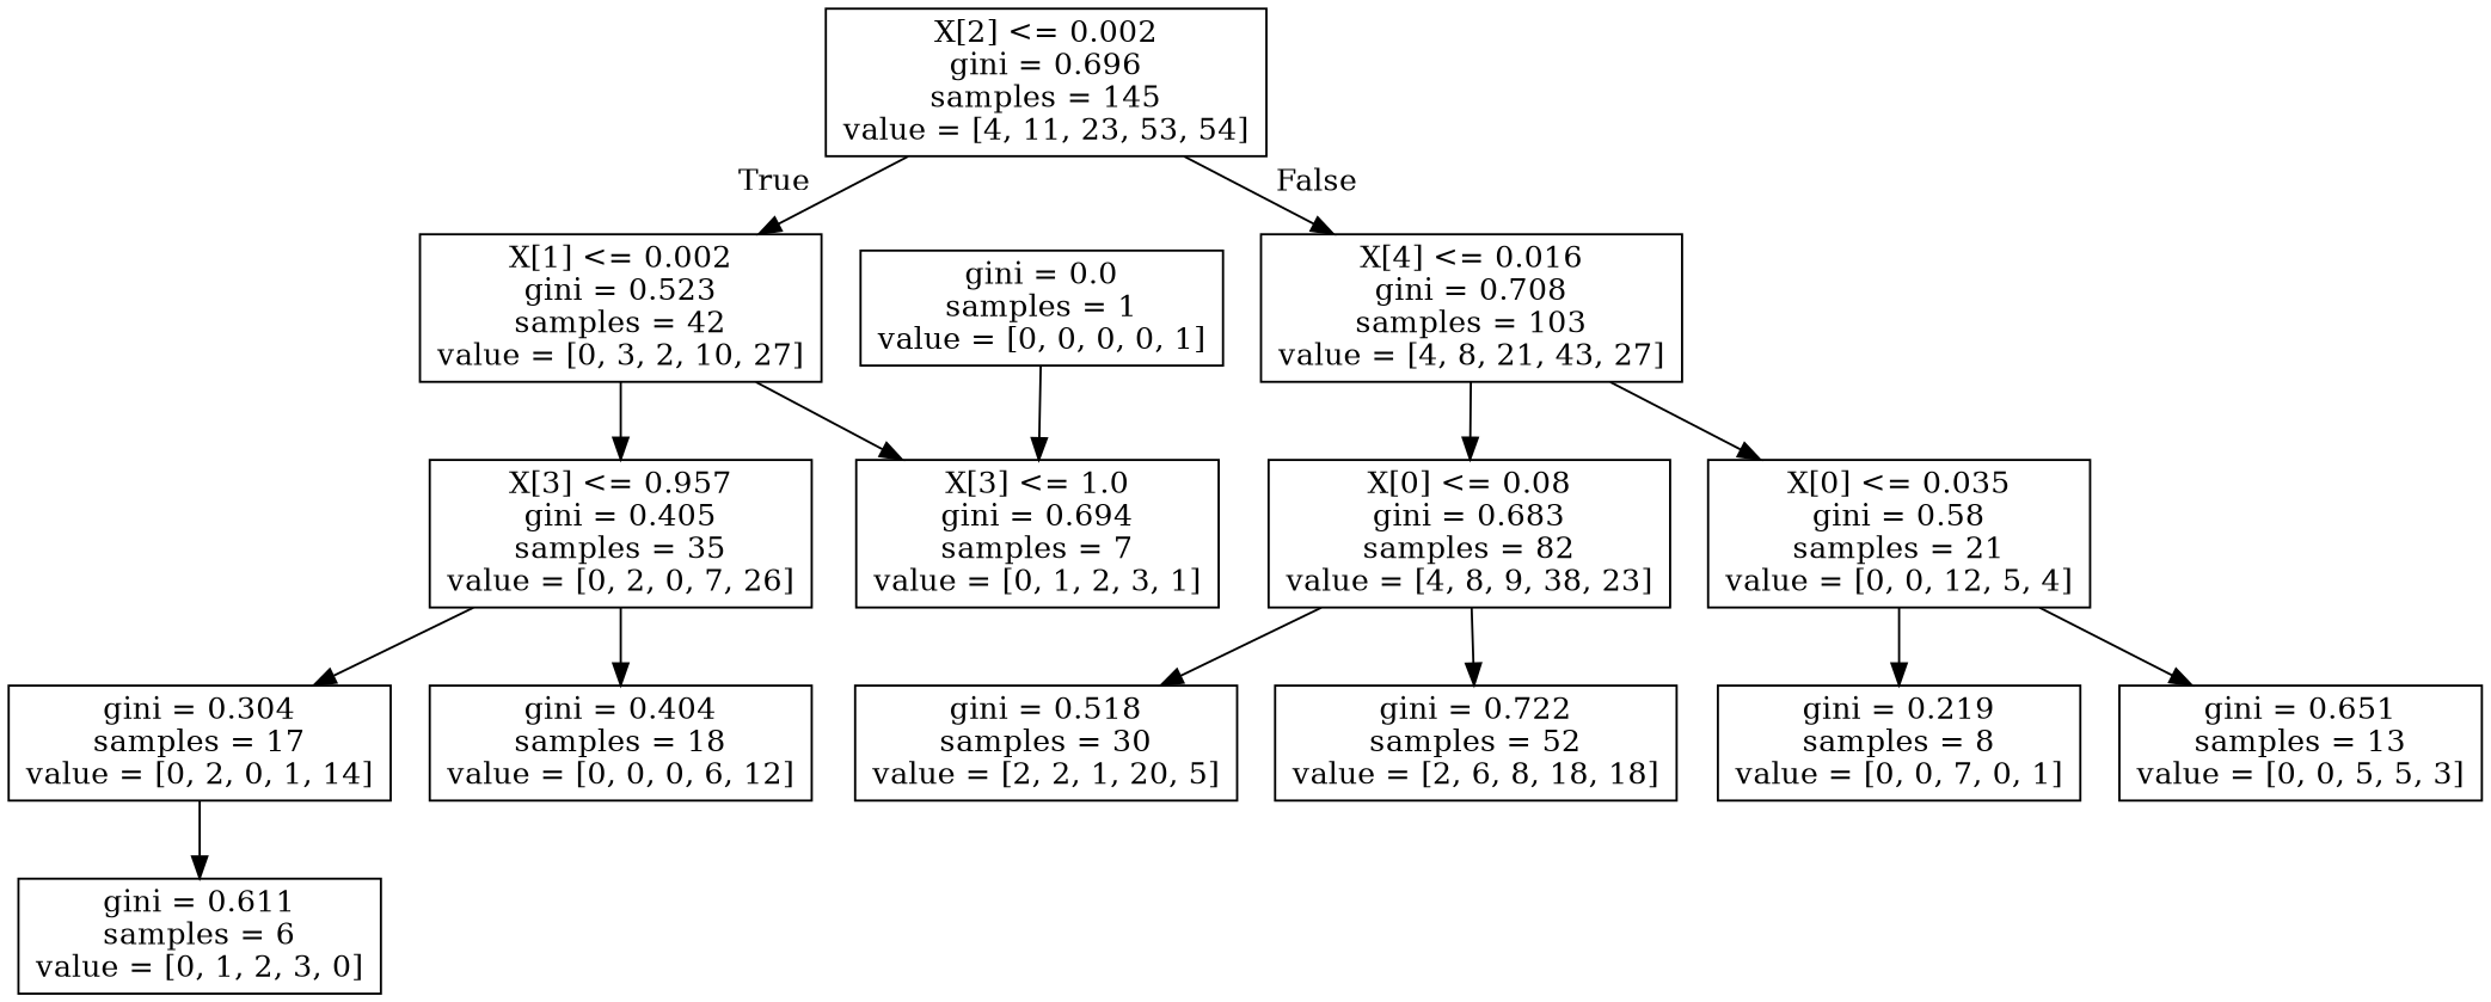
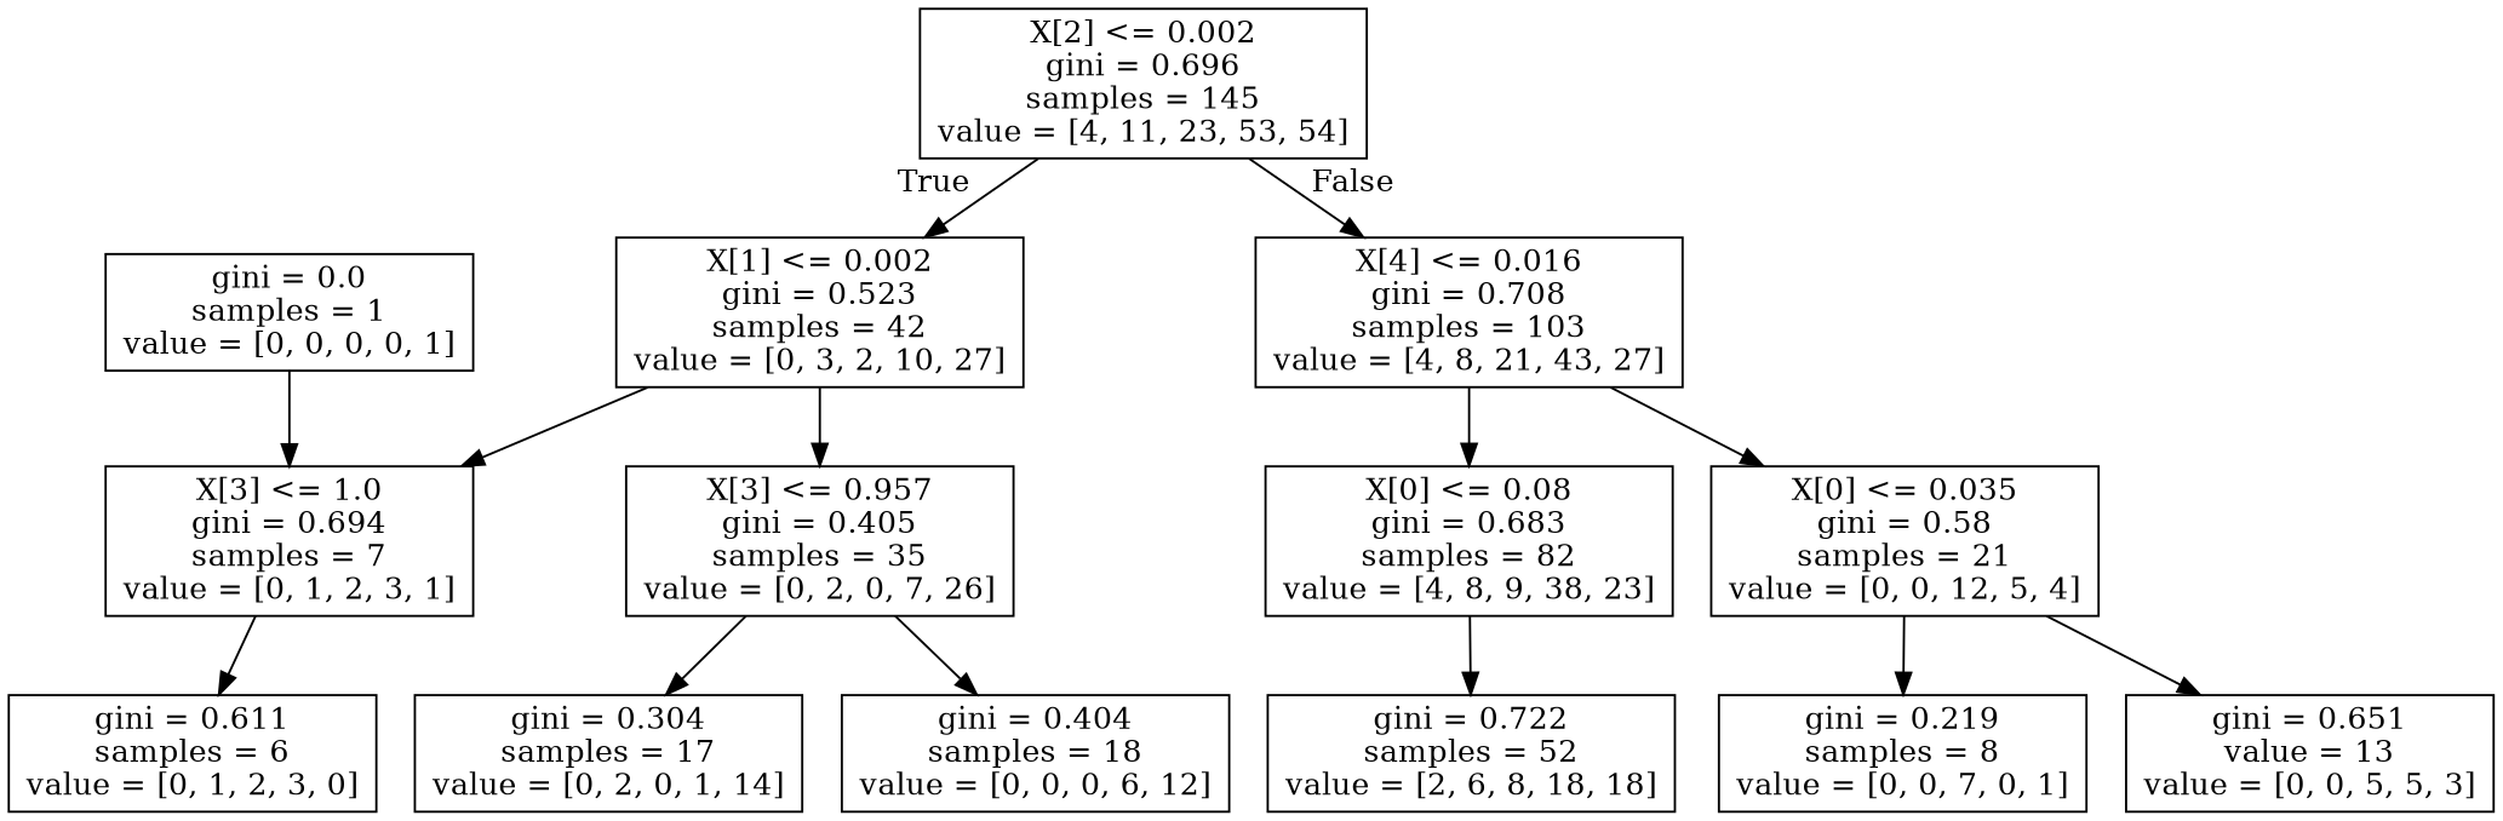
  digraph {
    node [shape=box]
    n1 [label="X[2] <= 0.002\ngini = 0.696\nsamples = 145\nvalue = [4, 11, 23, 53, 54]"]
    n2 [label="X[1] <= 0.002\ngini = 0.523\nsamples = 42\nvalue = [0, 3, 2, 10, 27]"]
    n3 [label="X[4] <= 0.016\ngini = 0.708\nsamples = 103\nvalue = [4, 8, 21, 43, 27]"]
    n4 [label="X[3] <= 1.0\ngini = 0.694\nsamples = 7\nvalue = [0, 1, 2, 3, 1]"]
    n5 [label="X[3] <= 0.957\ngini = 0.405\nsamples = 35\nvalue = [0, 2, 0, 7, 26]"]
    n6 [label="X[0] <= 0.08\ngini = 0.683\nsamples = 82\nvalue = [4, 8, 9, 38, 23]"]
    n7 [label="X[0] <= 0.035\ngini = 0.58\nsamples = 21\nvalue = [0, 0, 12, 5, 4]"]
    n8 [label="gini = 0.611\nsamples = 6\nvalue = [0, 1, 2, 3, 0]"]
    n9 [label="gini = 0.304\nsamples = 17\nvalue = [0, 2, 0, 1, 14]"]
    n10 [label="gini = 0.404\nsamples = 18\nvalue = [0, 0, 0, 6, 12]"]
    n11 [label="gini = 0.0\nsamples = 1\nvalue = [0, 0, 0, 0, 1]"]
-   n12 [label="gini = 0.518\nsamples = 30\nvalue = [2, 2, 1, 20, 5]"]
    n13 [label="gini = 0.722\nsamples = 52\nvalue = [2, 6, 8, 18, 18]"]
    n14 [label="gini = 0.219\nsamples = 8\nvalue = [0, 0, 7, 0, 1]"]
-   n15 [label="gini = 0.651\nsamples = 13\nvalue = [0, 0, 5, 5, 3]"]
+   n15 [label="gini = 0.651\nvalue = 13\nvalue = [0, 0, 5, 5, 3]"]
    n1 -> n2 [headlabel=True labelangle=45 labeldistance=2.5]
    n1 -> n3 [headlabel=False labelangle=-45 labeldistance=2.5]
    n2 -> n4
    n2 -> n5
    n3 -> n6
    n3 -> n7
-   n9 -> n8
+   n4 -> n8
    n5 -> n9
    n5 -> n10
-   n6 -> n12
    n6 -> n13
    n7 -> n14
    n7 -> n15
    n11 -> n4
  }
